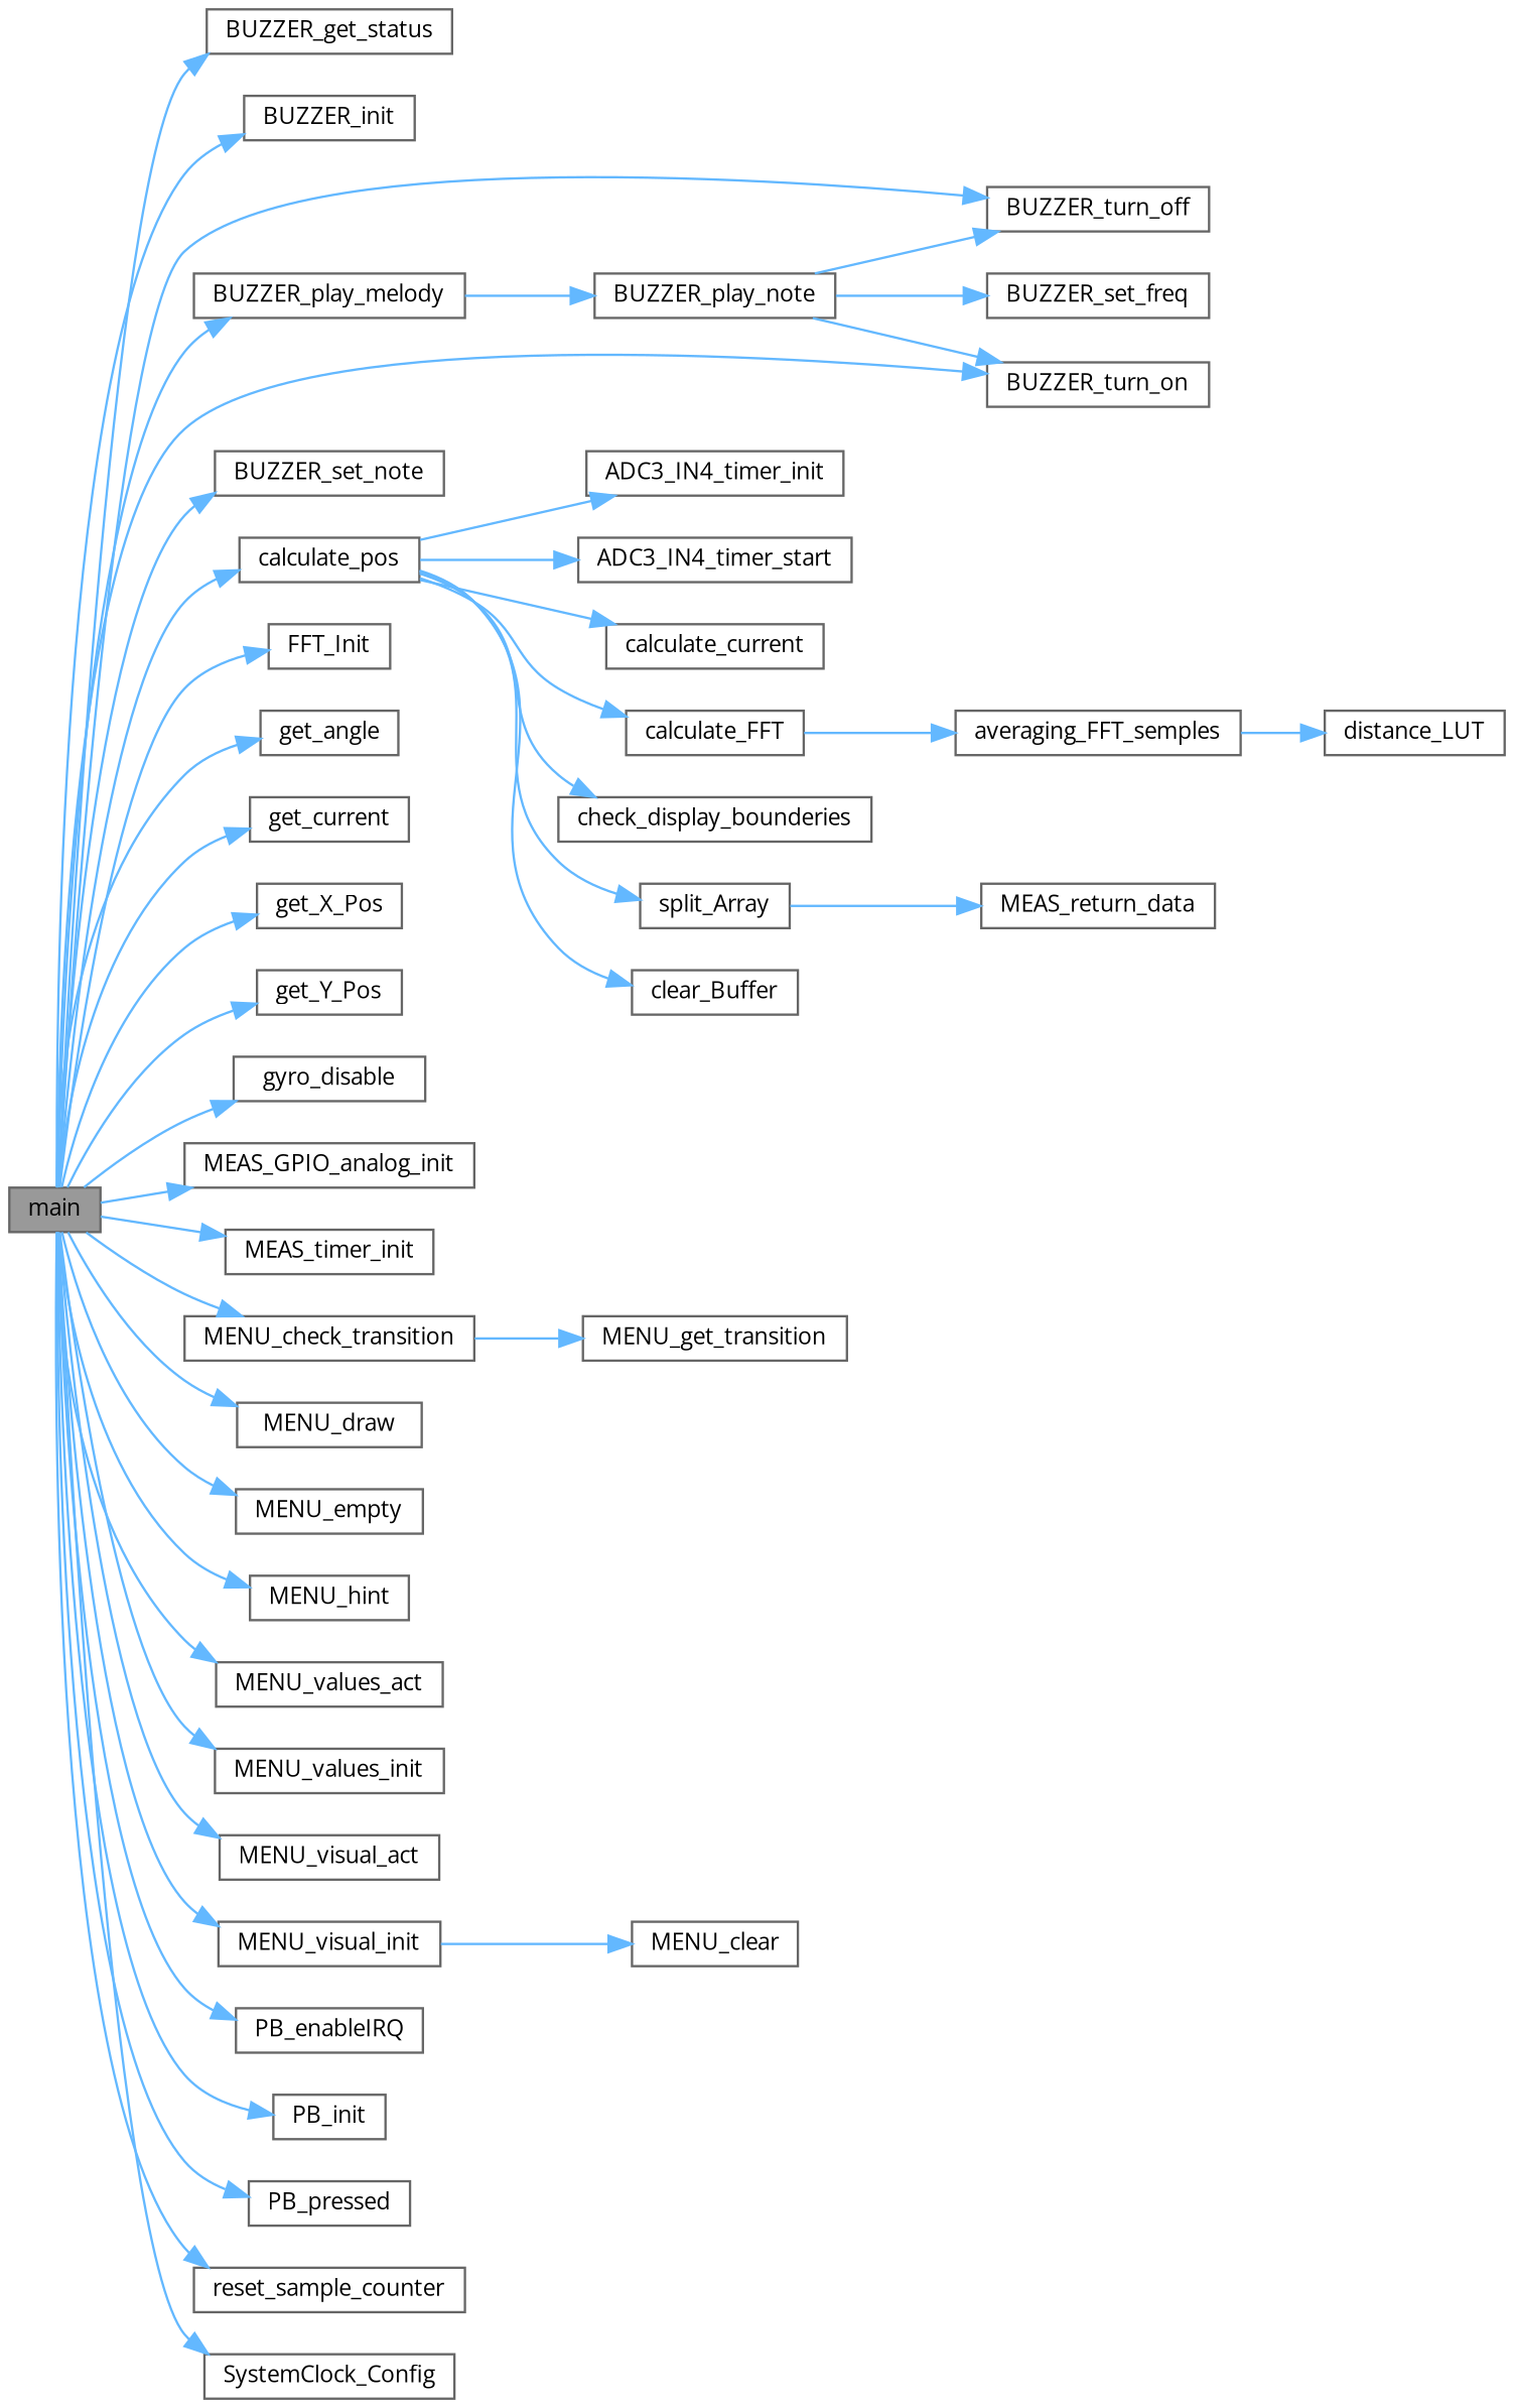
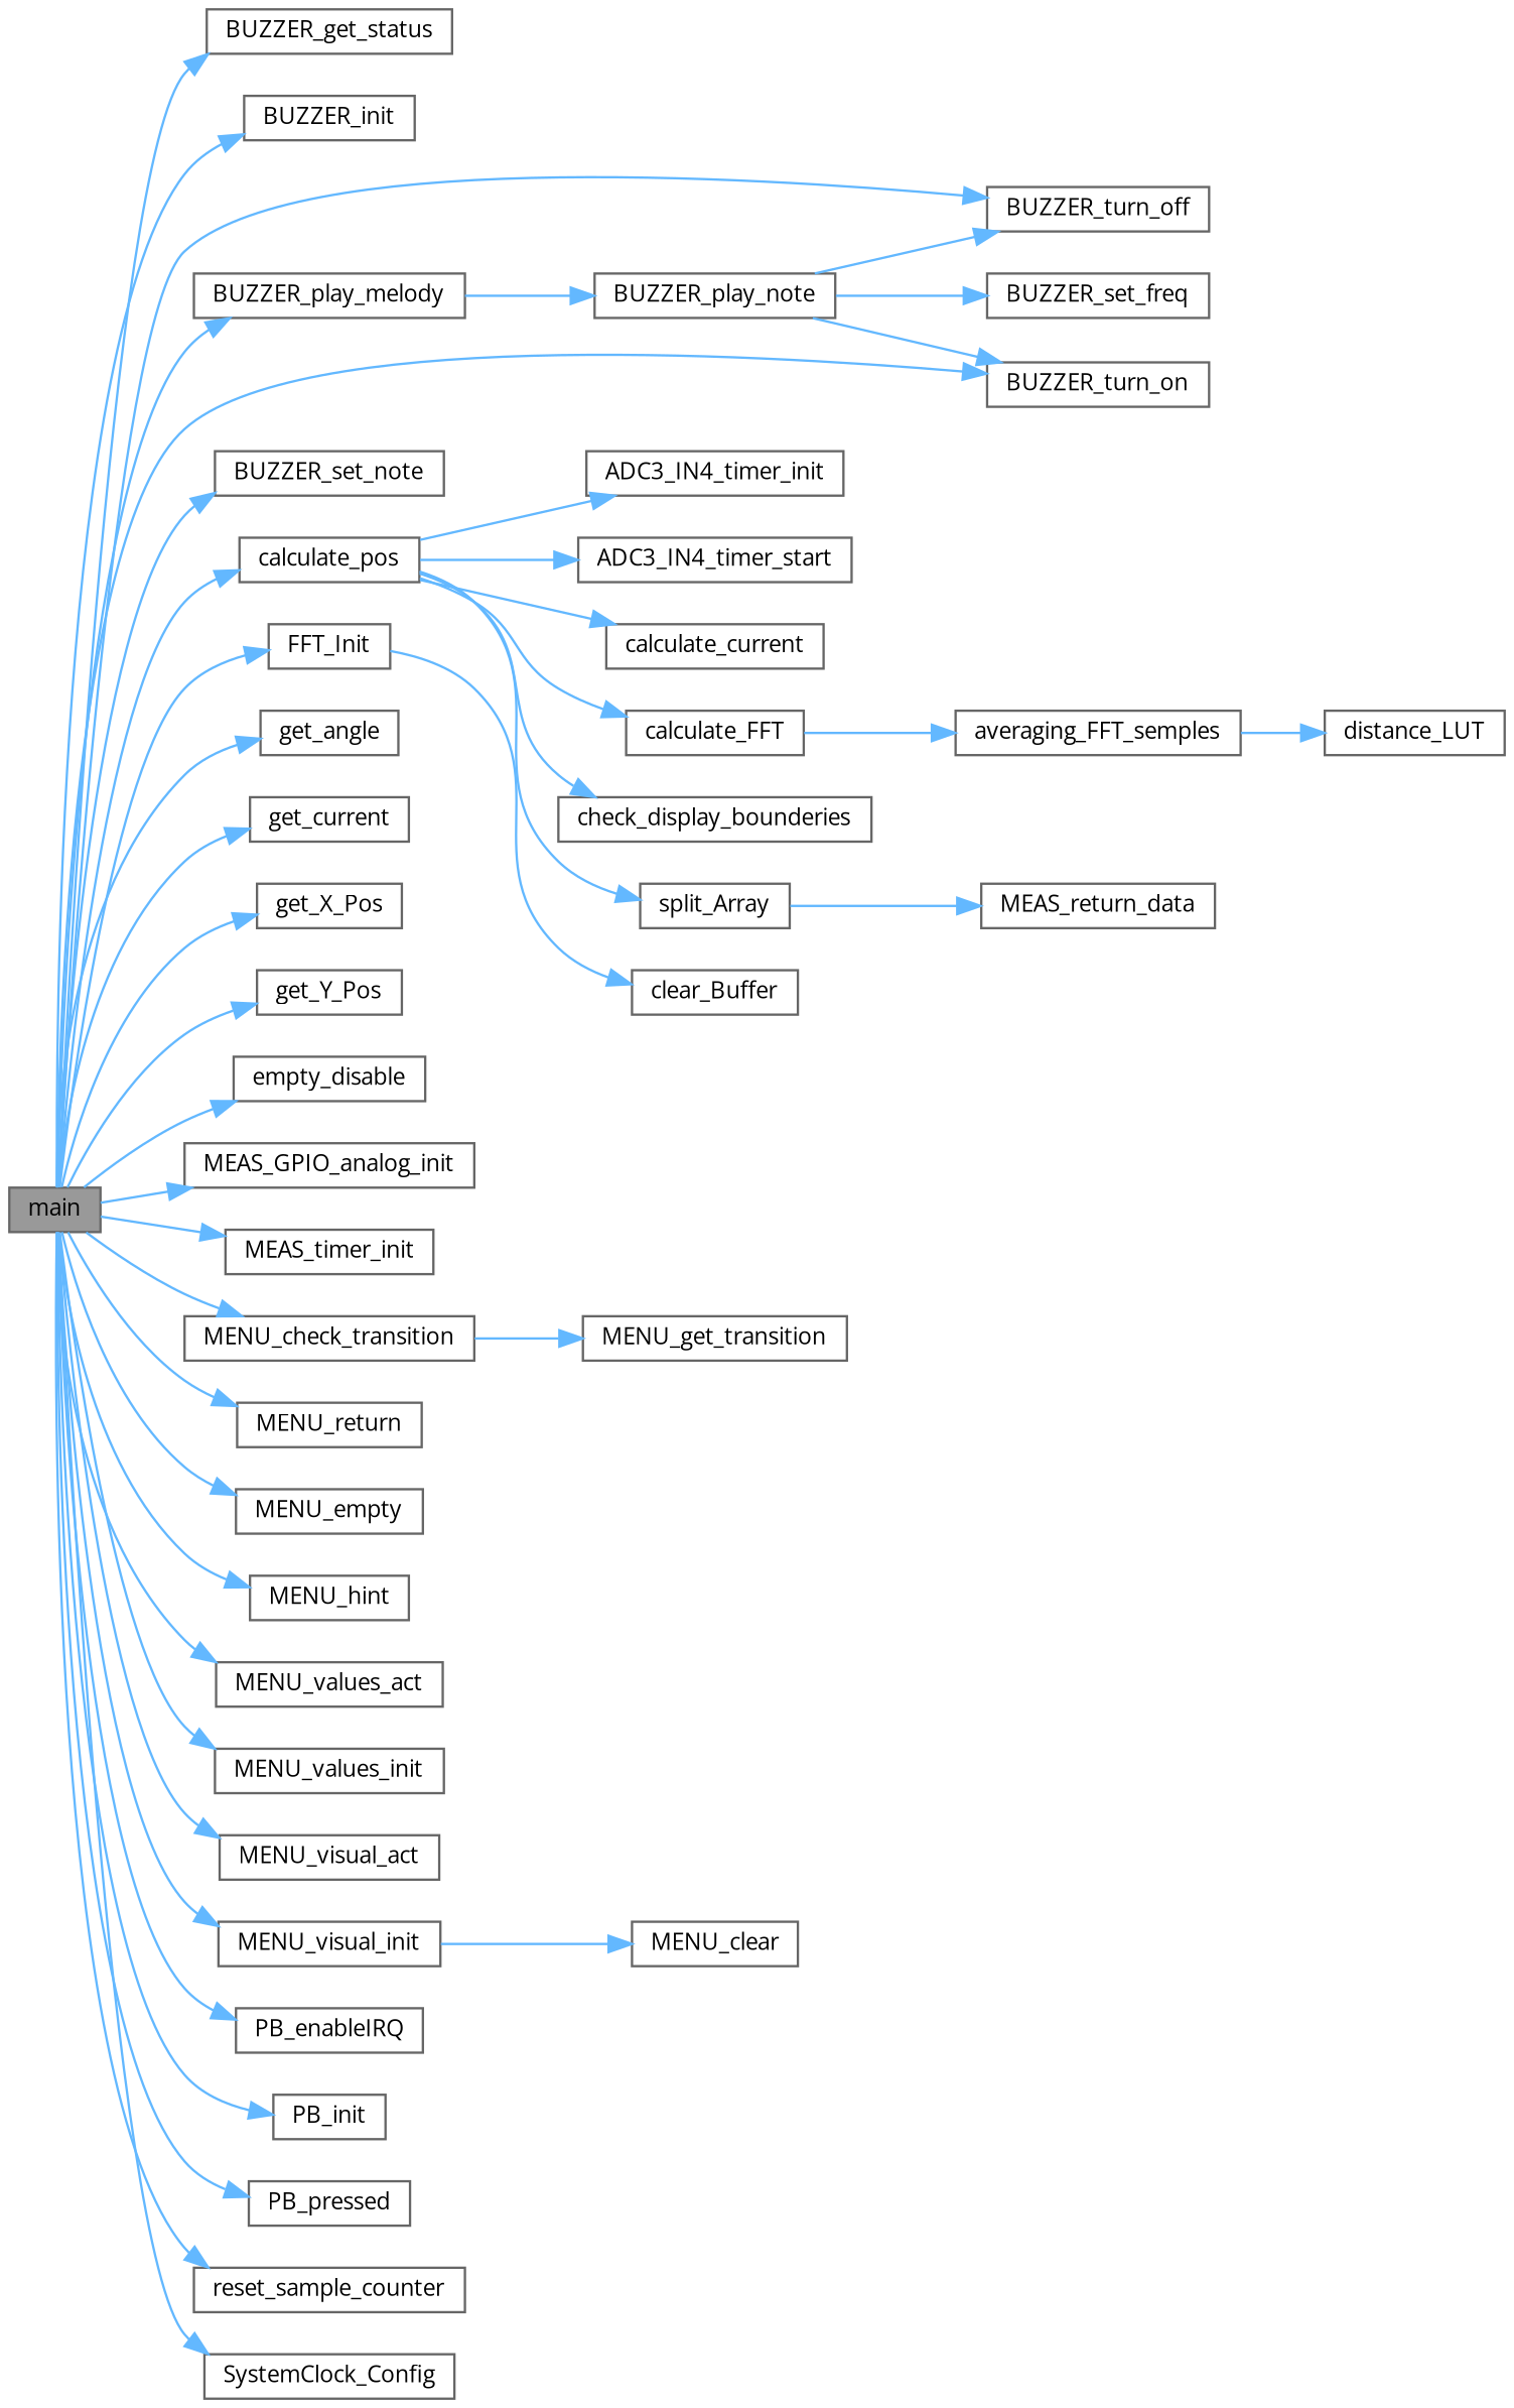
  digraph {
    fontname="Open Sans"
    rankdir=LR
    node [color=grey40 fillcolor=white fontname="Open Sans" fontsize=10 shape=box style=filled]
    edge [color=steelblue1 fontname="Open Sans" fontsize=10 labelfontname=Helvetica labelfontsize=10 style=solid]
    n1 [color=gray40 fillcolor=grey60 fontcolor=black height=0.2 label=main width=0.4]
    n2 [height=0.2 label=BUZZER_get_status width=0.4]
    n3 [height=0.2 label=BUZZER_init width=0.4]
    n4 [height=0.2 label=BUZZER_play_melody width=0.4]
    n5 [height=0.2 label=BUZZER_turn_off width=0.4]
    n6 [height=0.2 label=BUZZER_turn_on width=0.4]
    n7 [height=0.2 label=BUZZER_set_note width=0.4]
    n8 [height=0.2 label=calculate_pos width=0.4]
    n9 [height=0.2 label=FFT_Init width=0.4]
    n10 [height=0.2 label=get_angle width=0.4]
    n11 [height=0.2 label=get_current width=0.4]
    n12 [height=0.2 label=get_X_Pos width=0.4]
    n13 [height=0.2 label=get_Y_Pos width=0.4]
-   n14 [height=0.2 label=gyro_disable width=0.4]
+   n14 [height=0.2 label=empty_disable width=0.4]
    n15 [height=0.2 label=MEAS_GPIO_analog_init width=0.4]
    n16 [height=0.2 label=MEAS_timer_init width=0.4]
    n17 [height=0.2 label=MENU_check_transition width=0.4]
-   n18 [height=0.2 label=MENU_draw width=0.4]
+   n18 [height=0.2 label=MENU_return width=0.4]
    n19 [height=0.2 label=MENU_empty width=0.4]
    n20 [height=0.2 label=MENU_hint width=0.4]
    n21 [height=0.2 label=MENU_values_act width=0.4]
    n22 [height=0.2 label=MENU_values_init width=0.4]
    n23 [height=0.2 label=MENU_visual_act width=0.4]
    n24 [height=0.2 label=MENU_visual_init width=0.4]
    n25 [height=0.2 label=PB_enableIRQ width=0.4]
    n26 [height=0.2 label=PB_init width=0.4]
    n27 [height=0.2 label=PB_pressed width=0.4]
    n28 [height=0.2 label=reset_sample_counter width=0.4]
    n29 [height=0.2 label=SystemClock_Config width=0.4]
    n30 [height=0.2 label=BUZZER_play_note width=0.4]
    n31 [height=0.2 label=ADC3_IN4_timer_init width=0.4]
    n32 [height=0.2 label=ADC3_IN4_timer_start width=0.4]
    n33 [height=0.2 label=calculate_current width=0.4]
    n34 [height=0.2 label=calculate_FFT width=0.4]
    n35 [height=0.2 label=check_display_bounderies width=0.4]
    n36 [height=0.2 label=clear_Buffer width=0.4]
    n37 [height=0.2 label=split_Array width=0.4]
    n38 [height=0.2 label=MENU_get_transition width=0.4]
    n39 [height=0.2 label=MENU_clear width=0.4]
    n40 [height=0.2 label=BUZZER_set_freq width=0.4]
    n41 [height=0.2 label=averaging_FFT_semples width=0.4]
    n42 [height=0.2 label=MEAS_return_data width=0.4]
    n43 [height=0.2 label=distance_LUT width=0.4]
    n1 -> n2
    n1 -> n3
    n1 -> n4
    n1 -> n5
    n1 -> n6
    n1 -> n7
    n1 -> n8
    n1 -> n9
    n1 -> n10
    n1 -> n11
    n1 -> n12
    n1 -> n13
    n1 -> n14
    n1 -> n15
    n1 -> n16
    n1 -> n17
    n1 -> n18
    n1 -> n19
    n1 -> n20
    n1 -> n21
    n1 -> n22
    n1 -> n23
    n1 -> n24
    n1 -> n25
    n1 -> n26
    n1 -> n27
    n1 -> n28
    n1 -> n29
    n4 -> n30
    n8 -> n31
    n8 -> n32
    n8 -> n33
    n8 -> n34
    n8 -> n35
-   n8 -> n36
+   n9 -> n36
    n8 -> n37
    n17 -> n38
    n24 -> n39
    n30 -> n5
    n30 -> n6
    n30 -> n40
    n34 -> n41
    n37 -> n42
    n41 -> n43
  }
